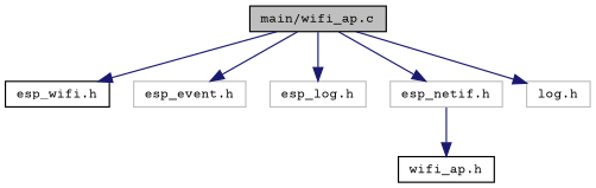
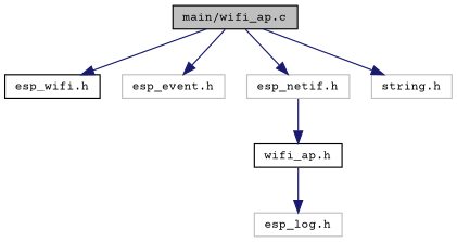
  digraph {
    fontname="Courier Prime"
    node [color=grey75 fillcolor=white fontname="Courier Prime" fontsize=10 shape=record style=filled]
    edge [color=midnightblue fontname="Courier Prime" fontsize=10 labelfontname=Helvetica labelfontsize=10 style=solid]
    n1 [color=black fillcolor=grey75 fontcolor=black height=0.2 label="main/wifi_ap.c" width=0.4]
    n2 [color=black height=0.2 label="esp_wifi.h" width=0.4]
    n3 [height=0.2 label="esp_event.h" width=0.4]
    n4 [height=0.2 label="esp_log.h" width=0.4]
    n5 [height=0.2 label="esp_netif.h" width=0.4]
-   n6 [height=0.2 label="log.h" width=0.4]
+   n6 [height=0.2 label="string.h" width=0.4]
    n7 [color=black height=0.2 label="wifi_ap.h" width=0.4]
    n1 -> n2
    n1 -> n3
-   n1 -> n4
+   n7 -> n4
    n1 -> n5
    n1 -> n6
    n5 -> n7
  }
